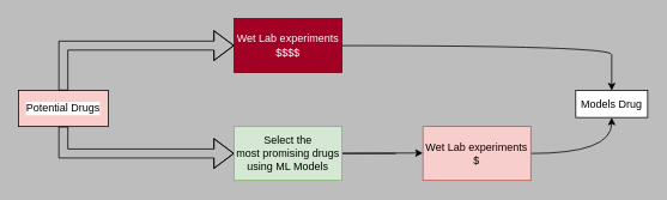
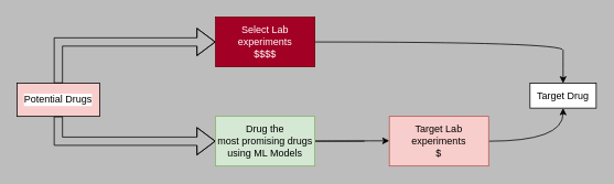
  <mxCell id="0" />
  <mxCell id="1" parent="0" />
  <mxCell id="2" value="Potential Drugs" style="rounded=0;whiteSpace=wrap;html=1;labelBackgroundColor=default;fillColor=#f8cecc;" vertex="1" parent="1"><mxGeometry x="20" y="100" width="100" height="40" as="geometry" /></mxCell>
  <mxCell id="3" value="" style="shape=flexArrow;endArrow=classic;html=1;rounded=0;edgeStyle=orthogonalEdgeStyle;endWidth=22;endSize=7;" edge="1" parent="1"><mxGeometry width="50" height="50" relative="1" as="geometry"><mxPoint x="70" y="100" as="sourcePoint" /><mxPoint x="260" y="50" as="targetPoint" /><Array as="points"><mxPoint x="70" y="50" /></Array></mxGeometry></mxCell>
  <mxCell id="4" value="" style="shape=flexArrow;endArrow=classic;html=1;rounded=0;edgeStyle=orthogonalEdgeStyle;endWidth=22;endSize=7;exitX=0.5;exitY=1;exitDx=0;exitDy=0;" edge="1" parent="1" source="2"><mxGeometry width="50" height="50" relative="1" as="geometry"><mxPoint x="60" y="220" as="sourcePoint" /><mxPoint x="260" y="170" as="targetPoint" /><Array as="points"><mxPoint x="70" y="170" /></Array></mxGeometry></mxCell>
- <mxCell id="5" value="Wet Lab experiments&lt;br&gt;$$$$" style="rounded=0;whiteSpace=wrap;html=1;fillColor=#a20025;strokeColor=#6F0000;fontColor=#ffffff;" vertex="1" parent="1"><mxGeometry x="260" y="20" width="120" height="60" as="geometry" /></mxCell>
- <mxCell id="6" value="Select the &lt;br&gt;most promising drugs using ML Models" style="rounded=0;whiteSpace=wrap;html=1;fillColor=#d5e8d4;strokeColor=#82b366;" vertex="1" parent="1"><mxGeometry x="260" y="140" width="120" height="60" as="geometry" /></mxCell>
+ <mxCell id="5" value="Select Lab experiments&lt;br&gt;$$$$" style="rounded=0;whiteSpace=wrap;html=1;fillColor=#a20025;strokeColor=#6F0000;fontColor=#ffffff;" vertex="1" parent="1"><mxGeometry x="260" y="20" width="120" height="60" as="geometry" /></mxCell>
+ <mxCell id="6" value="Drug the &lt;br&gt;most promising drugs using ML Models" style="rounded=0;whiteSpace=wrap;html=1;fillColor=#d5e8d4;strokeColor=#82b366;" vertex="1" parent="1"><mxGeometry x="260" y="140" width="120" height="60" as="geometry" /></mxCell>
  <mxCell id="7" value="" style="curved=1;endArrow=classic;html=1;rounded=0;edgeStyle=orthogonalEdgeStyle;" edge="1" parent="1"><mxGeometry width="50" height="50" relative="1" as="geometry"><mxPoint x="440" y="170" as="sourcePoint" /><mxPoint x="470" y="169.5" as="targetPoint" /><Array as="points"><mxPoint x="310" y="170" /></Array></mxGeometry></mxCell>
  <mxCell id="8" value="" style="curved=1;endArrow=classic;html=1;rounded=0;edgeStyle=orthogonalEdgeStyle;exitX=1;exitY=0.5;exitDx=0;exitDy=0;" edge="1" parent="1" source="5"><mxGeometry width="50" height="50" relative="1" as="geometry"><mxPoint x="430" y="180" as="sourcePoint" /><mxPoint x="680" y="100" as="targetPoint" /><Array as="points"><mxPoint x="680" y="50" /><mxPoint x="680" y="70" /></Array></mxGeometry></mxCell>
- <mxCell id="9" value="Models Drug" style="rounded=0;whiteSpace=wrap;html=1;" vertex="1" parent="1"><mxGeometry x="640" y="100" width="80" height="30" as="geometry" /></mxCell>
+ <mxCell id="9" value="Target Drug" style="rounded=0;whiteSpace=wrap;html=1;" vertex="1" parent="1"><mxGeometry x="640" y="100" width="80" height="30" as="geometry" /></mxCell>
  <mxCell id="10" value="" style="curved=1;endArrow=classic;html=1;rounded=0;edgeStyle=orthogonalEdgeStyle;entryX=0.5;entryY=1;entryDx=0;entryDy=0;exitX=1;exitY=0.5;exitDx=0;exitDy=0;" edge="1" parent="1" target="9"><mxGeometry width="50" height="50" relative="1" as="geometry"><mxPoint x="590" y="170" as="sourcePoint" /><mxPoint x="650" y="130" as="targetPoint" /><Array as="points"><mxPoint x="680" y="170" /></Array></mxGeometry></mxCell>
- <mxCell id="11" value="Wet Lab experiments&lt;br&gt;$" style="rounded=0;whiteSpace=wrap;html=1;fillColor=#f8cecc;strokeColor=#b85450;" vertex="1" parent="1"><mxGeometry x="470" y="140" width="120" height="60" as="geometry" /></mxCell>
+ <mxCell id="11" value="Target Lab experiments&lt;br&gt;$" style="rounded=0;whiteSpace=wrap;html=1;fillColor=#f8cecc;strokeColor=#b85450;" vertex="1" parent="1"><mxGeometry x="470" y="140" width="120" height="60" as="geometry" /></mxCell>
